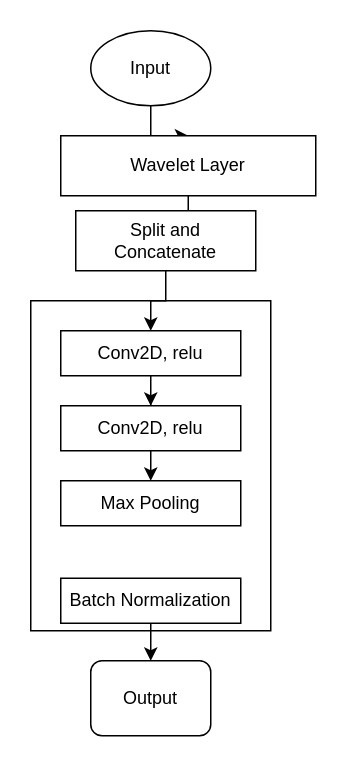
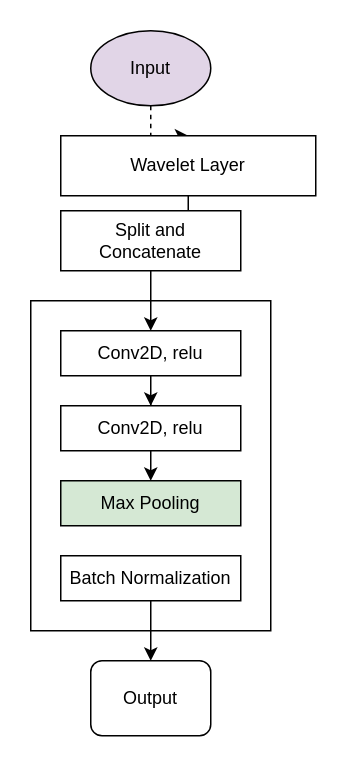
  <mxCell id="0" />
  <mxCell id="1" parent="0" />
- <mxCell id="2" style="edgeStyle=orthogonalEdgeStyle;rounded=0;orthogonalLoop=1;jettySize=auto;html=1;exitX=0.5;exitY=1;exitDx=0;exitDy=0;" edge="1" parent="1" source="3" target="5"><mxGeometry relative="1" as="geometry" /></mxCell>
- <mxCell id="3" value="Input" style="ellipse;whiteSpace=wrap;html=1;" vertex="1" parent="1"><mxGeometry x="60" y="20" width="80" height="50" as="geometry" /></mxCell>
+ <mxCell id="2" style="edgeStyle=orthogonalEdgeStyle;rounded=0;orthogonalLoop=1;jettySize=auto;html=1;exitX=0.5;exitY=1;exitDx=0;exitDy=0;dashed=1;" edge="1" parent="1" source="3" target="5"><mxGeometry relative="1" as="geometry" /></mxCell>
+ <mxCell id="3" value="Input" style="ellipse;whiteSpace=wrap;html=1;fillColor=#e1d5e7;" vertex="1" parent="1"><mxGeometry x="60" y="20" width="80" height="50" as="geometry" /></mxCell>
  <mxCell id="4" style="edgeStyle=orthogonalEdgeStyle;rounded=0;orthogonalLoop=1;jettySize=auto;html=1;exitX=0.5;exitY=1;exitDx=0;exitDy=0;" edge="1" parent="1" source="5" target="7"><mxGeometry relative="1" as="geometry" /></mxCell>
  <mxCell id="5" value="Wavelet Layer" style="rounded=0;whiteSpace=wrap;html=1;" vertex="1" parent="1"><mxGeometry x="40" y="90" width="170" height="40" as="geometry" /></mxCell>
  <mxCell id="6" style="edgeStyle=orthogonalEdgeStyle;rounded=0;orthogonalLoop=1;jettySize=auto;html=1;exitX=0.5;exitY=1;exitDx=0;exitDy=0;entryX=0.5;entryY=0;entryDx=0;entryDy=0;" edge="1" parent="1" source="7" target="9"><mxGeometry relative="1" as="geometry" /></mxCell>
- <mxCell id="7" value="Split and Concatenate" style="rounded=0;whiteSpace=wrap;html=1;" vertex="1" parent="1"><mxGeometry x="50" y="140" width="120" height="40" as="geometry" /></mxCell>
+ <mxCell id="7" value="Split and Concatenate" style="rounded=0;whiteSpace=wrap;html=1;" vertex="1" parent="1"><mxGeometry x="40" y="140" width="120" height="40" as="geometry" /></mxCell>
  <mxCell id="8" style="edgeStyle=orthogonalEdgeStyle;rounded=0;orthogonalLoop=1;jettySize=auto;html=1;exitX=0.5;exitY=1;exitDx=0;exitDy=0;" edge="1" parent="1" source="9" target="11"><mxGeometry relative="1" as="geometry" /></mxCell>
  <mxCell id="9" value="Conv2D, relu" style="rounded=0;whiteSpace=wrap;html=1;" vertex="1" parent="1"><mxGeometry x="40" y="220" width="120" height="30" as="geometry" /></mxCell>
  <mxCell id="10" style="edgeStyle=orthogonalEdgeStyle;rounded=0;orthogonalLoop=1;jettySize=auto;html=1;exitX=0.5;exitY=1;exitDx=0;exitDy=0;entryX=0.5;entryY=0;entryDx=0;entryDy=0;" edge="1" parent="1" source="11" target="12"><mxGeometry relative="1" as="geometry" /></mxCell>
  <mxCell id="11" value="Conv2D, relu" style="rounded=0;whiteSpace=wrap;html=1;" vertex="1" parent="1"><mxGeometry x="40" y="270" width="120" height="30" as="geometry" /></mxCell>
- <mxCell id="12" value="Max Pooling" style="rounded=0;whiteSpace=wrap;html=1;" vertex="1" parent="1"><mxGeometry x="40" y="320" width="120" height="30" as="geometry" /></mxCell>
+ <mxCell id="12" value="Max Pooling" style="rounded=0;whiteSpace=wrap;html=1;fillColor=#d5e8d4;" vertex="1" parent="1"><mxGeometry x="40" y="320" width="120" height="30" as="geometry" /></mxCell>
  <mxCell id="13" style="edgeStyle=orthogonalEdgeStyle;rounded=0;orthogonalLoop=1;jettySize=auto;html=1;exitX=0.5;exitY=1;exitDx=0;exitDy=0;entryX=0.5;entryY=0;entryDx=0;entryDy=0;" edge="1" parent="1" source="14" target="15"><mxGeometry relative="1" as="geometry" /></mxCell>
- <mxCell id="14" value="Batch Normalization" style="rounded=0;whiteSpace=wrap;html=1;" vertex="1" parent="1"><mxGeometry x="40" y="385" width="120" height="30" as="geometry" /></mxCell>
+ <mxCell id="14" value="Batch Normalization" style="rounded=0;whiteSpace=wrap;html=1;" vertex="1" parent="1"><mxGeometry x="40" y="370" width="120" height="30" as="geometry" /></mxCell>
  <mxCell id="15" value="Output" style="whiteSpace=wrap;html=1;rounded=1;" vertex="1" parent="1"><mxGeometry x="60" y="440" width="80" height="50" as="geometry" /></mxCell>
  <mxCell id="16" value="" style="rounded=0;whiteSpace=wrap;html=1;fillColor=none;" vertex="1" parent="1"><mxGeometry x="20" y="200" width="160" height="220" as="geometry" /></mxCell>
